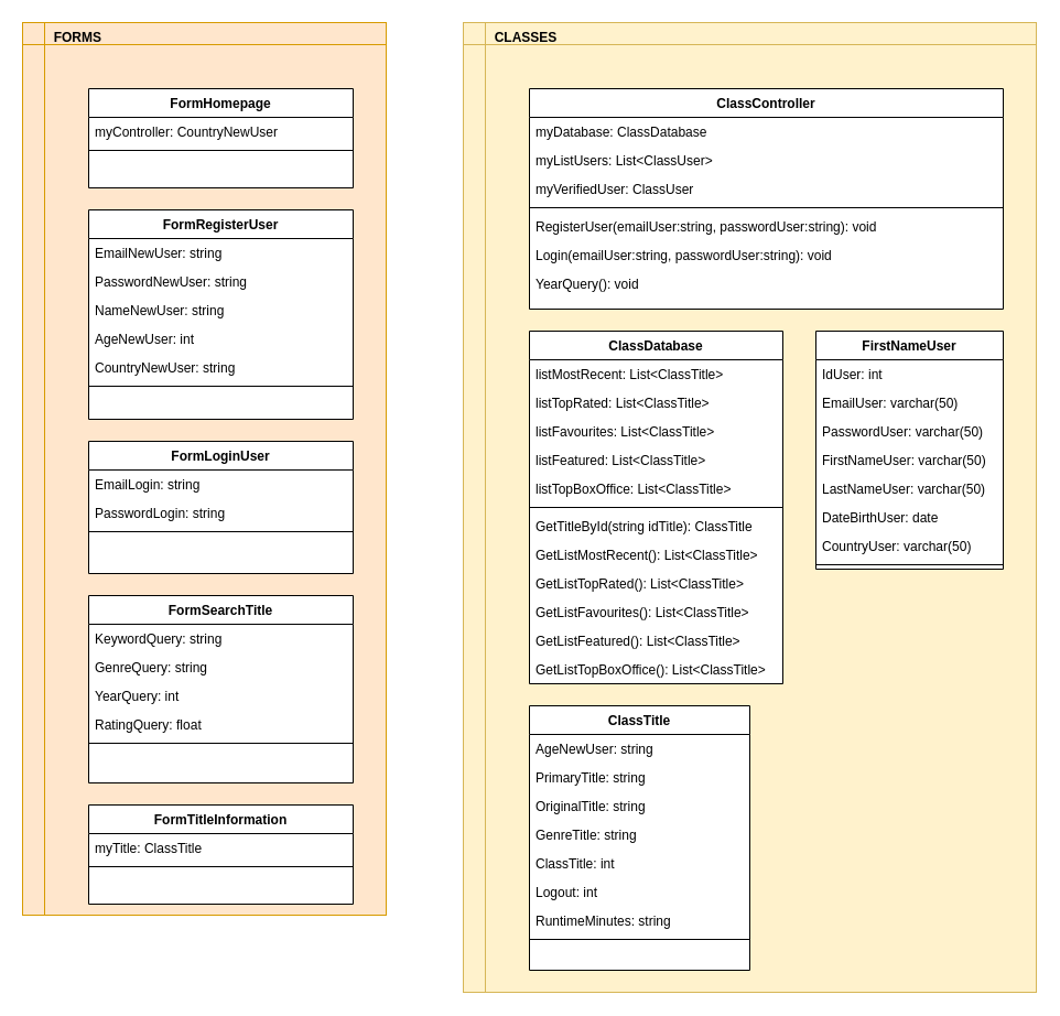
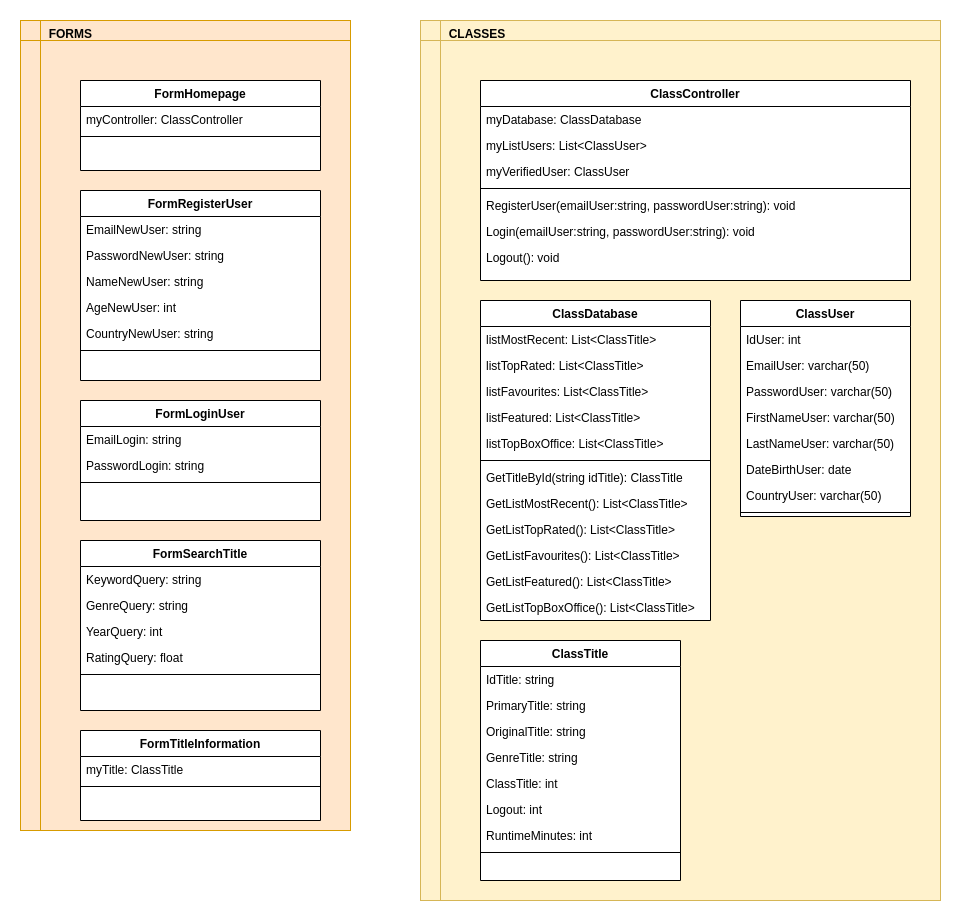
  <mxCell id="0" />
  <mxCell id="1" parent="0" />
  <mxCell id="2" value="&lt;b&gt;&lt;span style=&quot;white-space: pre;&quot;&gt;&#09;&lt;/span&gt;CLASSES&lt;/b&gt;" style="shape=internalStorage;whiteSpace=wrap;html=1;backgroundOutline=1;fillColor=#fff2cc;strokeColor=#d6b656;align=left;verticalAlign=top;" parent="1" vertex="1"><mxGeometry x="420" y="20" width="520" height="880" as="geometry" /></mxCell>
  <mxCell id="3" value="&lt;b&gt;&lt;span style=&quot;white-space: pre;&quot;&gt;&#09;&lt;/span&gt;FORMS&lt;/b&gt;" style="shape=internalStorage;whiteSpace=wrap;html=1;backgroundOutline=1;fillColor=#ffe6cc;strokeColor=#d79b00;align=left;verticalAlign=top;" parent="1" vertex="1"><mxGeometry x="20" y="20" width="330" height="810" as="geometry" /></mxCell>
  <mxCell id="4" value="FormHomepage" style="swimlane;fontStyle=1;align=center;verticalAlign=top;childLayout=stackLayout;horizontal=1;startSize=26;horizontalStack=0;resizeParent=1;resizeLast=0;collapsible=1;marginBottom=0;rounded=0;shadow=0;strokeWidth=1;fillStyle=solid;fillColor=#FFFFFF;gradientColor=none;swimlaneFillColor=default;" parent="1" vertex="1"><mxGeometry x="80" y="80" width="240" height="90" as="geometry"><mxRectangle x="130" y="380" width="160" height="26" as="alternateBounds" /></mxGeometry></mxCell>
- <mxCell id="5" value="myController: CountryNewUser" style="text;align=left;verticalAlign=top;spacingLeft=4;spacingRight=4;overflow=hidden;rotatable=0;points=[[0,0.5],[1,0.5]];portConstraint=eastwest;" parent="4" vertex="1"><mxGeometry y="26" width="240" height="26" as="geometry" /></mxCell>
+ <mxCell id="5" value="myController: ClassController" style="text;align=left;verticalAlign=top;spacingLeft=4;spacingRight=4;overflow=hidden;rotatable=0;points=[[0,0.5],[1,0.5]];portConstraint=eastwest;" parent="4" vertex="1"><mxGeometry y="26" width="240" height="26" as="geometry" /></mxCell>
  <mxCell id="6" value="" style="line;html=1;strokeWidth=1;align=left;verticalAlign=middle;spacingTop=-1;spacingLeft=3;spacingRight=3;rotatable=0;labelPosition=right;points=[];portConstraint=eastwest;" parent="4" vertex="1"><mxGeometry y="52" width="240" height="8" as="geometry" /></mxCell>
  <mxCell id="7" value="FormLoginUser" style="swimlane;fontStyle=1;align=center;verticalAlign=top;childLayout=stackLayout;horizontal=1;startSize=26;horizontalStack=0;resizeParent=1;resizeLast=0;collapsible=1;marginBottom=0;rounded=0;shadow=0;strokeWidth=1;swimlaneFillColor=default;" parent="1" vertex="1"><mxGeometry x="80" y="400" width="240" height="120" as="geometry"><mxRectangle x="130" y="380" width="160" height="26" as="alternateBounds" /></mxGeometry></mxCell>
  <mxCell id="8" value="EmailLogin: string" style="text;align=left;verticalAlign=top;spacingLeft=4;spacingRight=4;overflow=hidden;rotatable=0;points=[[0,0.5],[1,0.5]];portConstraint=eastwest;" parent="7" vertex="1"><mxGeometry y="26" width="240" height="26" as="geometry" /></mxCell>
  <mxCell id="9" value="PasswordLogin: string" style="text;align=left;verticalAlign=top;spacingLeft=4;spacingRight=4;overflow=hidden;rotatable=0;points=[[0,0.5],[1,0.5]];portConstraint=eastwest;" parent="7" vertex="1"><mxGeometry y="52" width="240" height="26" as="geometry" /></mxCell>
  <mxCell id="10" value="" style="line;html=1;strokeWidth=1;align=left;verticalAlign=middle;spacingTop=-1;spacingLeft=3;spacingRight=3;rotatable=0;labelPosition=right;points=[];portConstraint=eastwest;" parent="7" vertex="1"><mxGeometry y="78" width="240" height="8" as="geometry" /></mxCell>
  <mxCell id="11" value="FormRegisterUser" style="swimlane;fontStyle=1;align=center;verticalAlign=top;childLayout=stackLayout;horizontal=1;startSize=26;horizontalStack=0;resizeParent=1;resizeLast=0;collapsible=1;marginBottom=0;rounded=0;shadow=0;strokeWidth=1;swimlaneFillColor=default;" parent="1" vertex="1"><mxGeometry x="80" y="190" width="240" height="190" as="geometry"><mxRectangle x="130" y="380" width="160" height="26" as="alternateBounds" /></mxGeometry></mxCell>
  <mxCell id="12" value="EmailNewUser: string" style="text;align=left;verticalAlign=top;spacingLeft=4;spacingRight=4;overflow=hidden;rotatable=0;points=[[0,0.5],[1,0.5]];portConstraint=eastwest;" parent="11" vertex="1"><mxGeometry y="26" width="240" height="26" as="geometry" /></mxCell>
  <mxCell id="13" value="PasswordNewUser: string" style="text;align=left;verticalAlign=top;spacingLeft=4;spacingRight=4;overflow=hidden;rotatable=0;points=[[0,0.5],[1,0.5]];portConstraint=eastwest;" parent="11" vertex="1"><mxGeometry y="52" width="240" height="26" as="geometry" /></mxCell>
  <mxCell id="14" value="NameNewUser: string" style="text;align=left;verticalAlign=top;spacingLeft=4;spacingRight=4;overflow=hidden;rotatable=0;points=[[0,0.5],[1,0.5]];portConstraint=eastwest;" parent="11" vertex="1"><mxGeometry y="78" width="240" height="26" as="geometry" /></mxCell>
  <mxCell id="15" value="AgeNewUser: int" style="text;align=left;verticalAlign=top;spacingLeft=4;spacingRight=4;overflow=hidden;rotatable=0;points=[[0,0.5],[1,0.5]];portConstraint=eastwest;" parent="11" vertex="1"><mxGeometry y="104" width="240" height="26" as="geometry" /></mxCell>
  <mxCell id="16" value="CountryNewUser: string" style="text;align=left;verticalAlign=top;spacingLeft=4;spacingRight=4;overflow=hidden;rotatable=0;points=[[0,0.5],[1,0.5]];portConstraint=eastwest;" parent="11" vertex="1"><mxGeometry y="130" width="240" height="26" as="geometry" /></mxCell>
  <mxCell id="17" value="" style="line;html=1;strokeWidth=1;align=left;verticalAlign=middle;spacingTop=-1;spacingLeft=3;spacingRight=3;rotatable=0;labelPosition=right;points=[];portConstraint=eastwest;" parent="11" vertex="1"><mxGeometry y="156" width="240" height="8" as="geometry" /></mxCell>
  <mxCell id="18" value="FormSearchTitle" style="swimlane;fontStyle=1;align=center;verticalAlign=top;childLayout=stackLayout;horizontal=1;startSize=26;horizontalStack=0;resizeParent=1;resizeLast=0;collapsible=1;marginBottom=0;rounded=0;shadow=0;strokeWidth=1;swimlaneFillColor=default;" parent="1" vertex="1"><mxGeometry x="80" y="540" width="240" height="170" as="geometry"><mxRectangle x="130" y="380" width="160" height="26" as="alternateBounds" /></mxGeometry></mxCell>
  <mxCell id="19" value="KeywordQuery: string" style="text;align=left;verticalAlign=top;spacingLeft=4;spacingRight=4;overflow=hidden;rotatable=0;points=[[0,0.5],[1,0.5]];portConstraint=eastwest;" parent="18" vertex="1"><mxGeometry y="26" width="240" height="26" as="geometry" /></mxCell>
  <mxCell id="20" value="GenreQuery: string" style="text;align=left;verticalAlign=top;spacingLeft=4;spacingRight=4;overflow=hidden;rotatable=0;points=[[0,0.5],[1,0.5]];portConstraint=eastwest;" parent="18" vertex="1"><mxGeometry y="52" width="240" height="26" as="geometry" /></mxCell>
  <mxCell id="21" value="YearQuery: int" style="text;align=left;verticalAlign=top;spacingLeft=4;spacingRight=4;overflow=hidden;rotatable=0;points=[[0,0.5],[1,0.5]];portConstraint=eastwest;" parent="18" vertex="1"><mxGeometry y="78" width="240" height="26" as="geometry" /></mxCell>
  <mxCell id="22" value="RatingQuery: float" style="text;align=left;verticalAlign=top;spacingLeft=4;spacingRight=4;overflow=hidden;rotatable=0;points=[[0,0.5],[1,0.5]];portConstraint=eastwest;" parent="18" vertex="1"><mxGeometry y="104" width="240" height="26" as="geometry" /></mxCell>
  <mxCell id="23" value="" style="line;html=1;strokeWidth=1;align=left;verticalAlign=middle;spacingTop=-1;spacingLeft=3;spacingRight=3;rotatable=0;labelPosition=right;points=[];portConstraint=eastwest;" parent="18" vertex="1"><mxGeometry y="130" width="240" height="8" as="geometry" /></mxCell>
  <mxCell id="24" value="ClassDatabase" style="swimlane;fontStyle=1;align=center;verticalAlign=top;childLayout=stackLayout;horizontal=1;startSize=26;horizontalStack=0;resizeParent=1;resizeLast=0;collapsible=1;marginBottom=0;rounded=0;shadow=0;strokeWidth=1;swimlaneLine=1;swimlaneFillColor=default;" parent="1" vertex="1"><mxGeometry x="480" y="300" width="230" height="320" as="geometry"><mxRectangle x="130" y="380" width="160" height="26" as="alternateBounds" /></mxGeometry></mxCell>
  <mxCell id="25" value="listMostRecent: List&lt;ClassTitle&gt;" style="text;align=left;verticalAlign=top;spacingLeft=4;spacingRight=4;overflow=hidden;rotatable=0;points=[[0,0.5],[1,0.5]];portConstraint=eastwest;" parent="24" vertex="1"><mxGeometry y="26" width="230" height="26" as="geometry" /></mxCell>
  <mxCell id="26" value="listTopRated: List&lt;ClassTitle&gt;" style="text;align=left;verticalAlign=top;spacingLeft=4;spacingRight=4;overflow=hidden;rotatable=0;points=[[0,0.5],[1,0.5]];portConstraint=eastwest;" parent="24" vertex="1"><mxGeometry y="52" width="230" height="26" as="geometry" /></mxCell>
  <mxCell id="27" value="listFavourites: List&lt;ClassTitle&gt;" style="text;align=left;verticalAlign=top;spacingLeft=4;spacingRight=4;overflow=hidden;rotatable=0;points=[[0,0.5],[1,0.5]];portConstraint=eastwest;" parent="24" vertex="1"><mxGeometry y="78" width="230" height="26" as="geometry" /></mxCell>
  <mxCell id="28" value="listFeatured: List&lt;ClassTitle&gt;" style="text;align=left;verticalAlign=top;spacingLeft=4;spacingRight=4;overflow=hidden;rotatable=0;points=[[0,0.5],[1,0.5]];portConstraint=eastwest;" parent="24" vertex="1"><mxGeometry y="104" width="230" height="26" as="geometry" /></mxCell>
  <mxCell id="29" value="listTopBoxOffice: List&lt;ClassTitle&gt;" style="text;align=left;verticalAlign=top;spacingLeft=4;spacingRight=4;overflow=hidden;rotatable=0;points=[[0,0.5],[1,0.5]];portConstraint=eastwest;" parent="24" vertex="1"><mxGeometry y="130" width="230" height="26" as="geometry" /></mxCell>
  <mxCell id="30" value="" style="line;html=1;strokeWidth=1;align=left;verticalAlign=middle;spacingTop=-1;spacingLeft=3;spacingRight=3;rotatable=0;labelPosition=right;points=[];portConstraint=eastwest;" parent="24" vertex="1"><mxGeometry y="156" width="230" height="8" as="geometry" /></mxCell>
  <mxCell id="31" value="GetTitleById(string idTitle): ClassTitle" style="text;align=left;verticalAlign=top;spacingLeft=4;spacingRight=4;overflow=hidden;rotatable=0;points=[[0,0.5],[1,0.5]];portConstraint=eastwest;" parent="24" vertex="1"><mxGeometry y="164" width="230" height="26" as="geometry" /></mxCell>
  <mxCell id="32" value="GetListMostRecent(): List&lt;ClassTitle&gt;" style="text;align=left;verticalAlign=top;spacingLeft=4;spacingRight=4;overflow=hidden;rotatable=0;points=[[0,0.5],[1,0.5]];portConstraint=eastwest;rounded=0;shadow=0;html=0;" parent="24" vertex="1"><mxGeometry y="190" width="230" height="26" as="geometry" /></mxCell>
  <mxCell id="33" value="GetListTopRated(): List&lt;ClassTitle&gt;" style="text;align=left;verticalAlign=top;spacingLeft=4;spacingRight=4;overflow=hidden;rotatable=0;points=[[0,0.5],[1,0.5]];portConstraint=eastwest;" parent="24" vertex="1"><mxGeometry y="216" width="230" height="26" as="geometry" /></mxCell>
  <mxCell id="34" value="GetListFavourites(): List&lt;ClassTitle&gt;" style="text;align=left;verticalAlign=top;spacingLeft=4;spacingRight=4;overflow=hidden;rotatable=0;points=[[0,0.5],[1,0.5]];portConstraint=eastwest;" parent="24" vertex="1"><mxGeometry y="242" width="230" height="26" as="geometry" /></mxCell>
  <mxCell id="35" value="GetListFeatured(): List&lt;ClassTitle&gt;" style="text;align=left;verticalAlign=top;spacingLeft=4;spacingRight=4;overflow=hidden;rotatable=0;points=[[0,0.5],[1,0.5]];portConstraint=eastwest;" parent="24" vertex="1"><mxGeometry y="268" width="230" height="26" as="geometry" /></mxCell>
  <mxCell id="36" value="GetListTopBoxOffice(): List&lt;ClassTitle&gt;" style="text;align=left;verticalAlign=top;spacingLeft=4;spacingRight=4;overflow=hidden;rotatable=0;points=[[0,0.5],[1,0.5]];portConstraint=eastwest;" parent="24" vertex="1"><mxGeometry y="294" width="230" height="26" as="geometry" /></mxCell>
  <mxCell id="37" value="ClassTitle" style="swimlane;fontStyle=1;align=center;verticalAlign=top;childLayout=stackLayout;horizontal=1;startSize=26;horizontalStack=0;resizeParent=1;resizeLast=0;collapsible=1;marginBottom=0;rounded=0;shadow=0;strokeWidth=1;swimlaneFillColor=default;" parent="1" vertex="1"><mxGeometry x="480" y="640" width="200" height="240" as="geometry"><mxRectangle x="130" y="380" width="160" height="26" as="alternateBounds" /></mxGeometry></mxCell>
- <mxCell id="38" value="AgeNewUser: string" style="text;align=left;verticalAlign=top;spacingLeft=4;spacingRight=4;overflow=hidden;rotatable=0;points=[[0,0.5],[1,0.5]];portConstraint=eastwest;" parent="37" vertex="1"><mxGeometry y="26" width="200" height="26" as="geometry" /></mxCell>
+ <mxCell id="38" value="IdTitle: string" style="text;align=left;verticalAlign=top;spacingLeft=4;spacingRight=4;overflow=hidden;rotatable=0;points=[[0,0.5],[1,0.5]];portConstraint=eastwest;" parent="37" vertex="1"><mxGeometry y="26" width="200" height="26" as="geometry" /></mxCell>
  <mxCell id="39" value="PrimaryTitle: string" style="text;align=left;verticalAlign=top;spacingLeft=4;spacingRight=4;overflow=hidden;rotatable=0;points=[[0,0.5],[1,0.5]];portConstraint=eastwest;rounded=0;shadow=0;html=0;" parent="37" vertex="1"><mxGeometry y="52" width="200" height="26" as="geometry" /></mxCell>
  <mxCell id="40" value="OriginalTitle: string" style="text;align=left;verticalAlign=top;spacingLeft=4;spacingRight=4;overflow=hidden;rotatable=0;points=[[0,0.5],[1,0.5]];portConstraint=eastwest;rounded=0;shadow=0;html=0;" parent="37" vertex="1"><mxGeometry y="78" width="200" height="26" as="geometry" /></mxCell>
  <mxCell id="41" value="GenreTitle: string" style="text;align=left;verticalAlign=top;spacingLeft=4;spacingRight=4;overflow=hidden;rotatable=0;points=[[0,0.5],[1,0.5]];portConstraint=eastwest;rounded=0;shadow=0;html=0;" parent="37" vertex="1"><mxGeometry y="104" width="200" height="26" as="geometry" /></mxCell>
  <mxCell id="42" value="ClassTitle: int" style="text;align=left;verticalAlign=top;spacingLeft=4;spacingRight=4;overflow=hidden;rotatable=0;points=[[0,0.5],[1,0.5]];portConstraint=eastwest;rounded=0;shadow=0;html=0;" parent="37" vertex="1"><mxGeometry y="130" width="200" height="26" as="geometry" /></mxCell>
  <mxCell id="43" value="Logout: int" style="text;align=left;verticalAlign=top;spacingLeft=4;spacingRight=4;overflow=hidden;rotatable=0;points=[[0,0.5],[1,0.5]];portConstraint=eastwest;rounded=0;shadow=0;html=0;" parent="37" vertex="1"><mxGeometry y="156" width="200" height="26" as="geometry" /></mxCell>
- <mxCell id="44" value="RuntimeMinutes: string" style="text;align=left;verticalAlign=top;spacingLeft=4;spacingRight=4;overflow=hidden;rotatable=0;points=[[0,0.5],[1,0.5]];portConstraint=eastwest;rounded=0;shadow=0;html=0;" parent="37" vertex="1"><mxGeometry y="182" width="200" height="26" as="geometry" /></mxCell>
+ <mxCell id="44" value="RuntimeMinutes: int" style="text;align=left;verticalAlign=top;spacingLeft=4;spacingRight=4;overflow=hidden;rotatable=0;points=[[0,0.5],[1,0.5]];portConstraint=eastwest;rounded=0;shadow=0;html=0;" parent="37" vertex="1"><mxGeometry y="182" width="200" height="26" as="geometry" /></mxCell>
  <mxCell id="45" value="" style="line;html=1;strokeWidth=1;align=left;verticalAlign=middle;spacingTop=-1;spacingLeft=3;spacingRight=3;rotatable=0;labelPosition=right;points=[];portConstraint=eastwest;" parent="37" vertex="1"><mxGeometry y="208" width="200" height="8" as="geometry" /></mxCell>
- <mxCell id="46" value="FirstNameUser" style="swimlane;fontStyle=1;align=center;verticalAlign=top;childLayout=stackLayout;horizontal=1;startSize=26;horizontalStack=0;resizeParent=1;resizeLast=0;collapsible=1;marginBottom=0;rounded=0;shadow=0;strokeWidth=1;swimlaneFillColor=default;" parent="1" vertex="1"><mxGeometry x="740" y="300" width="170" height="216" as="geometry"><mxRectangle x="130" y="380" width="160" height="26" as="alternateBounds" /></mxGeometry></mxCell>
+ <mxCell id="46" value="ClassUser" style="swimlane;fontStyle=1;align=center;verticalAlign=top;childLayout=stackLayout;horizontal=1;startSize=26;horizontalStack=0;resizeParent=1;resizeLast=0;collapsible=1;marginBottom=0;rounded=0;shadow=0;strokeWidth=1;swimlaneFillColor=default;" parent="1" vertex="1"><mxGeometry x="740" y="300" width="170" height="216" as="geometry"><mxRectangle x="130" y="380" width="160" height="26" as="alternateBounds" /></mxGeometry></mxCell>
  <mxCell id="47" value="IdUser: int" style="text;align=left;verticalAlign=top;spacingLeft=4;spacingRight=4;overflow=hidden;rotatable=0;points=[[0,0.5],[1,0.5]];portConstraint=eastwest;" parent="46" vertex="1"><mxGeometry y="26" width="170" height="26" as="geometry" /></mxCell>
  <mxCell id="48" value="EmailUser: varchar(50)" style="text;align=left;verticalAlign=top;spacingLeft=4;spacingRight=4;overflow=hidden;rotatable=0;points=[[0,0.5],[1,0.5]];portConstraint=eastwest;rounded=0;shadow=0;html=0;" parent="46" vertex="1"><mxGeometry y="52" width="170" height="26" as="geometry" /></mxCell>
  <mxCell id="49" value="PasswordUser: varchar(50)" style="text;align=left;verticalAlign=top;spacingLeft=4;spacingRight=4;overflow=hidden;rotatable=0;points=[[0,0.5],[1,0.5]];portConstraint=eastwest;rounded=0;shadow=0;html=0;" parent="46" vertex="1"><mxGeometry y="78" width="170" height="26" as="geometry" /></mxCell>
  <mxCell id="50" value="FirstNameUser: varchar(50)" style="text;align=left;verticalAlign=top;spacingLeft=4;spacingRight=4;overflow=hidden;rotatable=0;points=[[0,0.5],[1,0.5]];portConstraint=eastwest;" vertex="1" parent="46"><mxGeometry y="104" width="170" height="26" as="geometry" /></mxCell>
  <mxCell id="51" value="LastNameUser: varchar(50)" style="text;align=left;verticalAlign=top;spacingLeft=4;spacingRight=4;overflow=hidden;rotatable=0;points=[[0,0.5],[1,0.5]];portConstraint=eastwest;" vertex="1" parent="46"><mxGeometry y="130" width="170" height="26" as="geometry" /></mxCell>
  <mxCell id="52" value="DateBirthUser: date" style="text;align=left;verticalAlign=top;spacingLeft=4;spacingRight=4;overflow=hidden;rotatable=0;points=[[0,0.5],[1,0.5]];portConstraint=eastwest;rounded=0;shadow=0;html=0;" parent="46" vertex="1"><mxGeometry y="156" width="170" height="26" as="geometry" /></mxCell>
  <mxCell id="53" value="CountryUser: varchar(50)" style="text;align=left;verticalAlign=top;spacingLeft=4;spacingRight=4;overflow=hidden;rotatable=0;points=[[0,0.5],[1,0.5]];portConstraint=eastwest;rounded=0;shadow=0;html=0;" parent="46" vertex="1"><mxGeometry y="182" width="170" height="26" as="geometry" /></mxCell>
  <mxCell id="54" value="" style="line;html=1;strokeWidth=1;align=left;verticalAlign=middle;spacingTop=-1;spacingLeft=3;spacingRight=3;rotatable=0;labelPosition=right;points=[];portConstraint=eastwest;" parent="46" vertex="1"><mxGeometry y="208" width="170" height="8" as="geometry" /></mxCell>
  <mxCell id="55" value="ClassController" style="swimlane;fontStyle=1;align=center;verticalAlign=top;childLayout=stackLayout;horizontal=1;startSize=26;horizontalStack=0;resizeParent=1;resizeLast=0;collapsible=1;marginBottom=0;rounded=0;shadow=0;strokeWidth=1;swimlaneFillColor=default;" parent="1" vertex="1"><mxGeometry x="480" y="80" width="430" height="200" as="geometry"><mxRectangle x="130" y="380" width="160" height="26" as="alternateBounds" /></mxGeometry></mxCell>
  <mxCell id="56" value="myDatabase: ClassDatabase" style="text;align=left;verticalAlign=top;spacingLeft=4;spacingRight=4;overflow=hidden;rotatable=0;points=[[0,0.5],[1,0.5]];portConstraint=eastwest;" parent="55" vertex="1"><mxGeometry y="26" width="430" height="26" as="geometry" /></mxCell>
  <mxCell id="57" value="myListUsers: List&lt;ClassUser&gt;" style="text;align=left;verticalAlign=top;spacingLeft=4;spacingRight=4;overflow=hidden;rotatable=0;points=[[0,0.5],[1,0.5]];portConstraint=eastwest;rounded=0;shadow=0;html=0;" parent="55" vertex="1"><mxGeometry y="52" width="430" height="26" as="geometry" /></mxCell>
  <mxCell id="58" value="myVerifiedUser: ClassUser" style="text;align=left;verticalAlign=top;spacingLeft=4;spacingRight=4;overflow=hidden;rotatable=0;points=[[0,0.5],[1,0.5]];portConstraint=eastwest;rounded=0;shadow=0;html=0;" parent="55" vertex="1"><mxGeometry y="78" width="430" height="26" as="geometry" /></mxCell>
  <mxCell id="59" value="" style="line;html=1;strokeWidth=1;align=left;verticalAlign=middle;spacingTop=-1;spacingLeft=3;spacingRight=3;rotatable=0;labelPosition=right;points=[];portConstraint=eastwest;" parent="55" vertex="1"><mxGeometry y="104" width="430" height="8" as="geometry" /></mxCell>
  <mxCell id="60" value="RegisterUser(emailUser:string, passwordUser:string): void" style="text;align=left;verticalAlign=top;spacingLeft=4;spacingRight=4;overflow=hidden;rotatable=0;points=[[0,0.5],[1,0.5]];portConstraint=eastwest;rounded=0;shadow=0;html=0;" parent="55" vertex="1"><mxGeometry y="112" width="430" height="26" as="geometry" /></mxCell>
  <mxCell id="61" value="Login(emailUser:string, passwordUser:string): void" style="text;align=left;verticalAlign=top;spacingLeft=4;spacingRight=4;overflow=hidden;rotatable=0;points=[[0,0.5],[1,0.5]];portConstraint=eastwest;rounded=0;shadow=0;html=0;" parent="55" vertex="1"><mxGeometry y="138" width="430" height="26" as="geometry" /></mxCell>
- <mxCell id="62" value="YearQuery(): void" style="text;align=left;verticalAlign=top;spacingLeft=4;spacingRight=4;overflow=hidden;rotatable=0;points=[[0,0.5],[1,0.5]];portConstraint=eastwest;rounded=0;shadow=0;html=0;" parent="55" vertex="1"><mxGeometry y="164" width="430" height="26" as="geometry" /></mxCell>
+ <mxCell id="62" value="Logout(): void" style="text;align=left;verticalAlign=top;spacingLeft=4;spacingRight=4;overflow=hidden;rotatable=0;points=[[0,0.5],[1,0.5]];portConstraint=eastwest;rounded=0;shadow=0;html=0;" parent="55" vertex="1"><mxGeometry y="164" width="430" height="26" as="geometry" /></mxCell>
  <mxCell id="63" value="FormTitleInformation" style="swimlane;fontStyle=1;align=center;verticalAlign=top;childLayout=stackLayout;horizontal=1;startSize=26;horizontalStack=0;resizeParent=1;resizeLast=0;collapsible=1;marginBottom=0;rounded=0;shadow=0;strokeWidth=1;swimlaneFillColor=default;" parent="1" vertex="1"><mxGeometry x="80" y="730" width="240" height="90" as="geometry"><mxRectangle x="130" y="380" width="160" height="26" as="alternateBounds" /></mxGeometry></mxCell>
  <mxCell id="64" value="myTitle: ClassTitle" style="text;align=left;verticalAlign=top;spacingLeft=4;spacingRight=4;overflow=hidden;rotatable=0;points=[[0,0.5],[1,0.5]];portConstraint=eastwest;" parent="63" vertex="1"><mxGeometry y="26" width="240" height="26" as="geometry" /></mxCell>
  <mxCell id="65" value="" style="line;html=1;strokeWidth=1;align=left;verticalAlign=middle;spacingTop=-1;spacingLeft=3;spacingRight=3;rotatable=0;labelPosition=right;points=[];portConstraint=eastwest;" parent="63" vertex="1"><mxGeometry y="52" width="240" height="8" as="geometry" /></mxCell>
